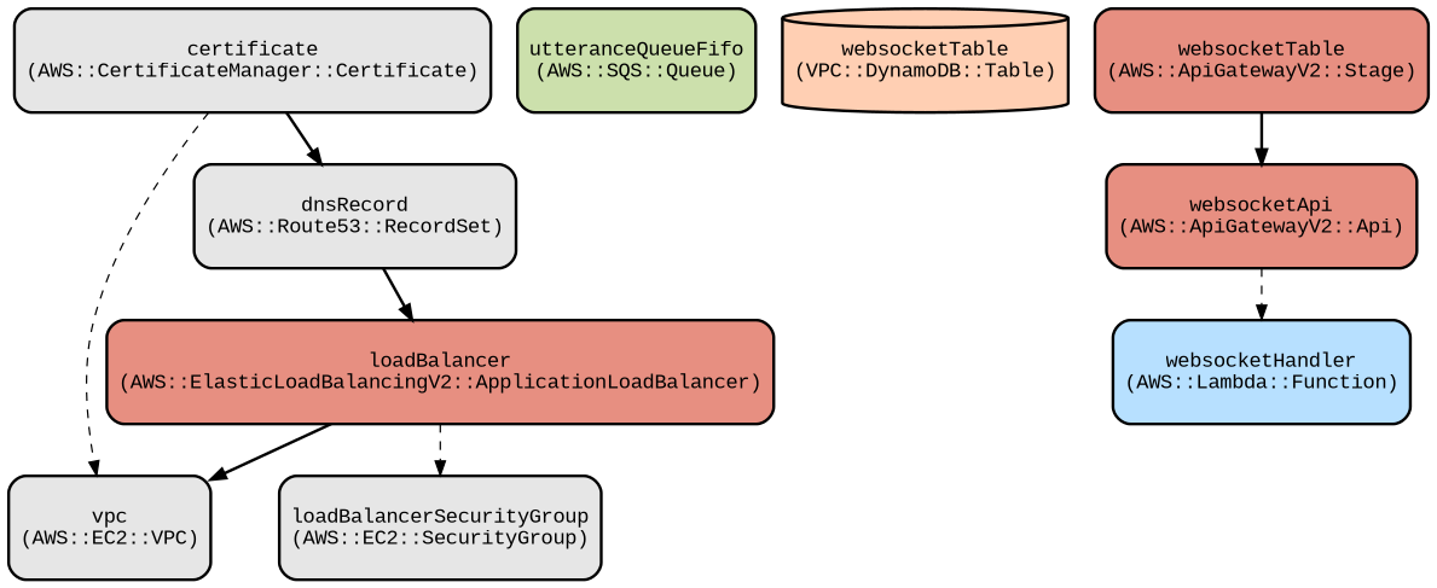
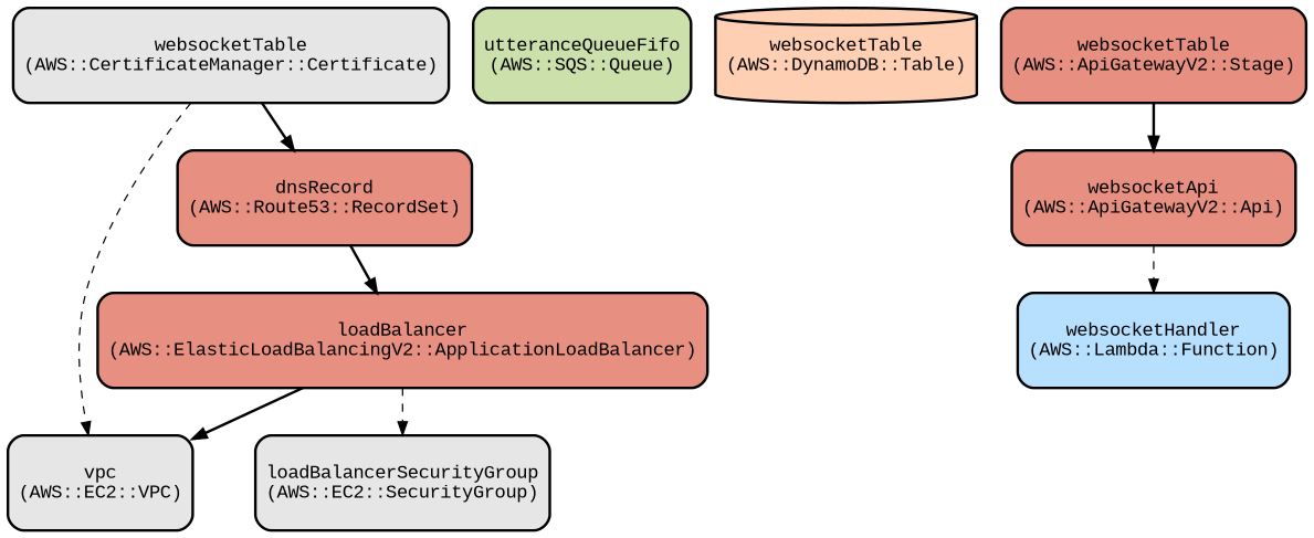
  digraph {
    fontname="Liberation Mono"
    node [color=black fillcolor="#E6E6E6" fontname="Liberation Mono" shape=rectangle style="filled,bold,rounded"]
    edge [fontname="Liberation Mono" style=bold]
    n1 [height=1 label="vpc\n(AWS::EC2::VPC)"]
    n2 [height=1 label="loadBalancerSecurityGroup\n(AWS::EC2::SecurityGroup)"]
    n3 [fillcolor="#E78F81" height=1 label="loadBalancer\n(AWS::ElasticLoadBalancingV2::ApplicationLoadBalancer)"]
-   n4 [height=1 label="dnsRecord\n(AWS::Route53::RecordSet)"]
-   n5 [height=1 label="certificate\n(AWS::CertificateManager::Certificate)"]
+   n4 [fillcolor="#E78F81" height=1 label="dnsRecord\n(AWS::Route53::RecordSet)"]
+   n5 [height=1 label="websocketTable\n(AWS::CertificateManager::Certificate)"]
    n6 [fillcolor="#CCE0AC" height=1 label="utteranceQueueFifo\n(AWS::SQS::Queue)"]
-   n7 [fillcolor="#FFCFB3" height=1 label="websocketTable\n(VPC::DynamoDB::Table)" shape=cylinder]
+   n7 [fillcolor="#FFCFB3" height=1 label="websocketTable\n(AWS::DynamoDB::Table)" shape=cylinder]
    n8 [fillcolor="#B7E0FF" height=1 label="websocketHandler\n(AWS::Lambda::Function)"]
    n9 [fillcolor="#E78F81" height=1 label="websocketApi\n(AWS::ApiGatewayV2::Api)"]
    n10 [fillcolor="#E78F81" height=1 label="websocketTable\n(AWS::ApiGatewayV2::Stage)"]
    n3 -> n1
    n3 -> n2 [style=dashed]
    n4 -> n3
    n5 -> n1 [style=dashed]
    n5 -> n4
    n9 -> n8 [style=dashed]
    n10 -> n9
  }
